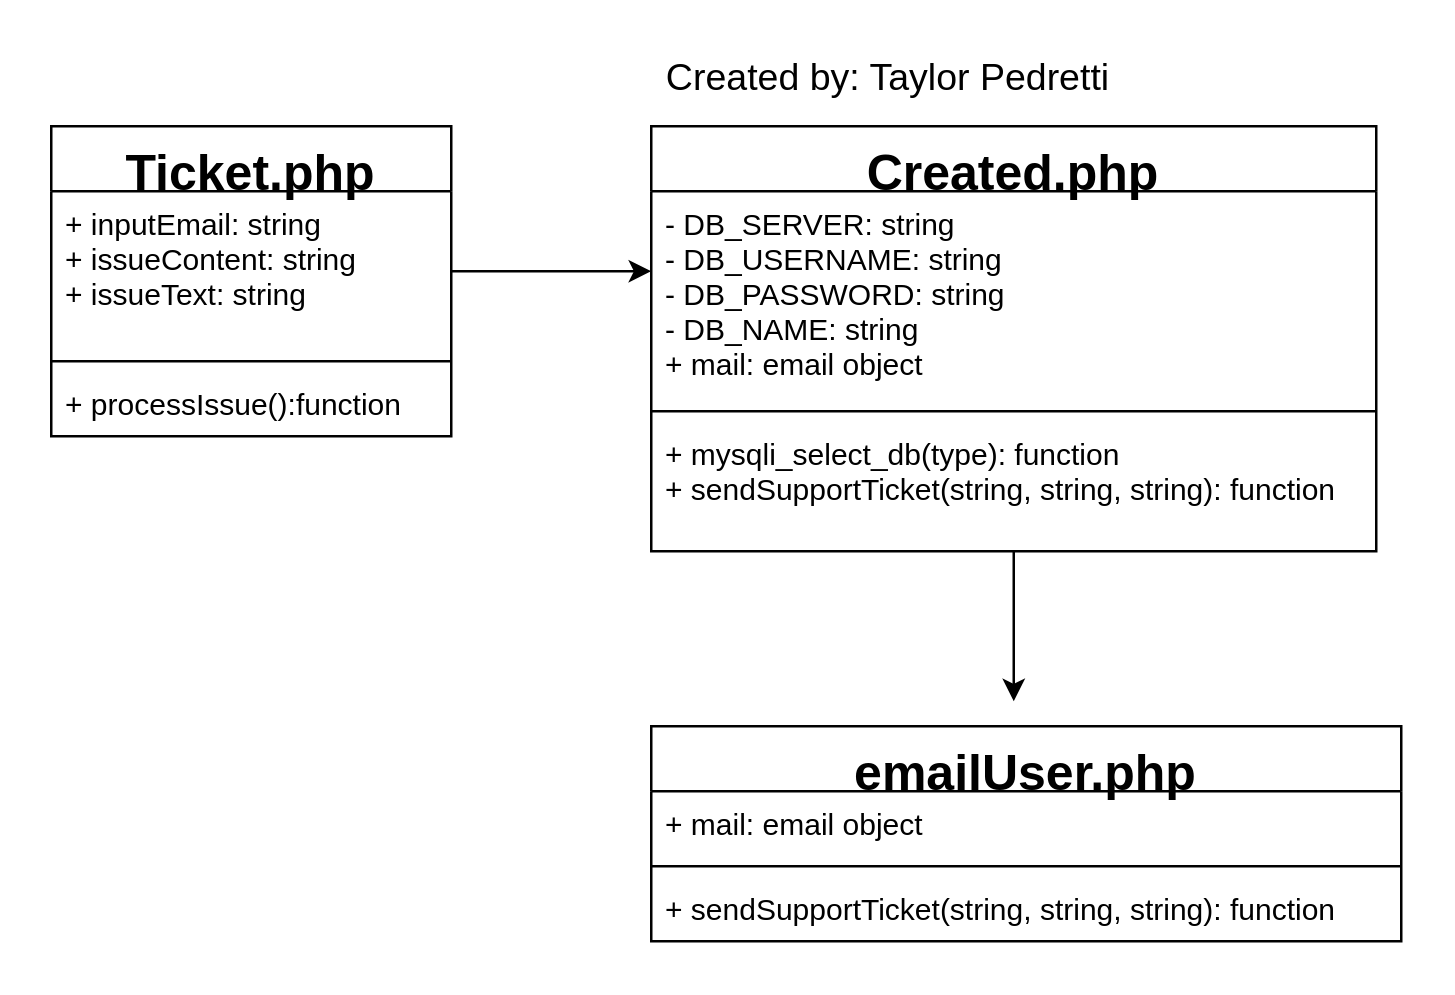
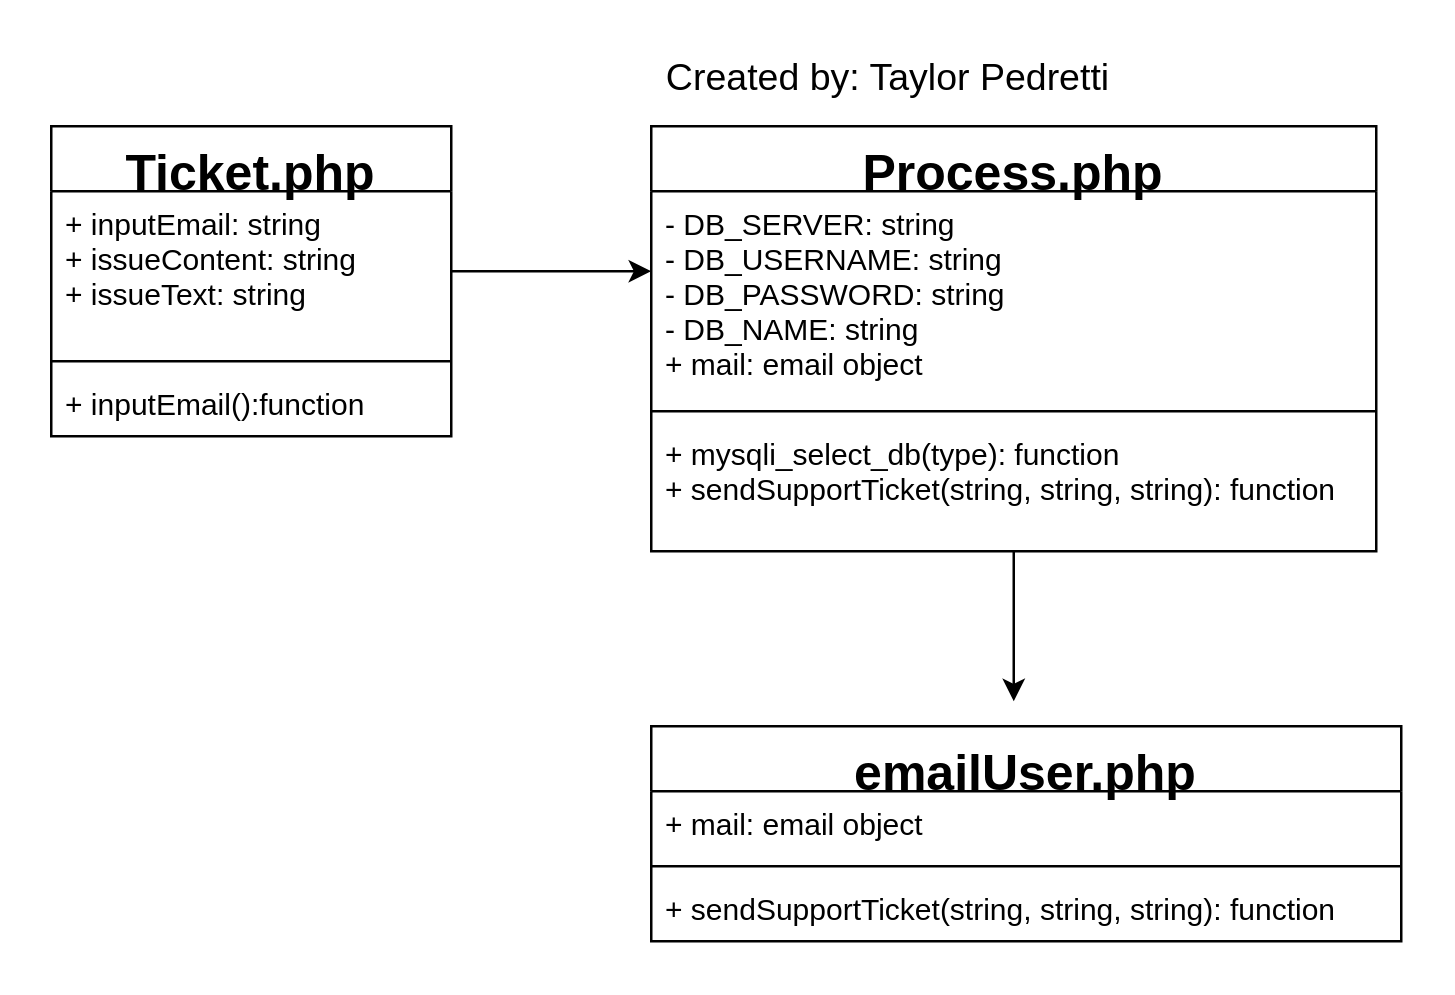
  <mxCell id="0" />
  <mxCell id="1" parent="0" />
  <mxCell id="2" value="Ticket.php" style="swimlane;fontStyle=1;align=center;verticalAlign=top;childLayout=stackLayout;horizontal=1;startSize=26;horizontalStack=0;resizeParent=1;resizeParentMax=0;resizeLast=0;collapsible=1;marginBottom=0;fontSize=20;" vertex="1" parent="1"><mxGeometry x="20" y="50" width="160" height="124" as="geometry"><mxRectangle x="80" y="120" width="150" height="30" as="alternateBounds" /></mxGeometry></mxCell>
  <mxCell id="3" value="+ inputEmail: string&#10;+ issueContent: string&#10;+ issueText: string" style="text;strokeColor=none;fillColor=none;align=left;verticalAlign=top;spacingLeft=4;spacingRight=4;overflow=hidden;rotatable=0;points=[[0,0.5],[1,0.5]];portConstraint=eastwest;" vertex="1" parent="2"><mxGeometry y="26" width="160" height="64" as="geometry" /></mxCell>
  <mxCell id="4" value="" style="line;strokeWidth=1;fillColor=none;align=left;verticalAlign=middle;spacingTop=-1;spacingLeft=3;spacingRight=3;rotatable=0;labelPosition=right;points=[];portConstraint=eastwest;" vertex="1" parent="2"><mxGeometry y="90" width="160" height="8" as="geometry" /></mxCell>
- <mxCell id="5" value="+ processIssue():function" style="text;strokeColor=none;fillColor=none;align=left;verticalAlign=top;spacingLeft=4;spacingRight=4;overflow=hidden;rotatable=0;points=[[0,0.5],[1,0.5]];portConstraint=eastwest;" vertex="1" parent="2"><mxGeometry y="98" width="160" height="26" as="geometry" /></mxCell>
+ <mxCell id="5" value="+ inputEmail():function" style="text;strokeColor=none;fillColor=none;align=left;verticalAlign=top;spacingLeft=4;spacingRight=4;overflow=hidden;rotatable=0;points=[[0,0.5],[1,0.5]];portConstraint=eastwest;" vertex="1" parent="2"><mxGeometry y="98" width="160" height="26" as="geometry" /></mxCell>
  <mxCell id="6" style="edgeStyle=orthogonalEdgeStyle;rounded=0;orthogonalLoop=1;jettySize=auto;html=1;fontSize=20;" edge="1" parent="1" source="7"><mxGeometry relative="1" as="geometry"><mxPoint x="405" y="280" as="targetPoint" /></mxGeometry></mxCell>
- <mxCell id="7" value="Created.php" style="swimlane;fontStyle=1;align=center;verticalAlign=top;childLayout=stackLayout;horizontal=1;startSize=26;horizontalStack=0;resizeParent=1;resizeParentMax=0;resizeLast=0;collapsible=1;marginBottom=0;fontSize=20;" vertex="1" parent="1"><mxGeometry x="260" y="50" width="290" height="170" as="geometry" /></mxCell>
+ <mxCell id="7" value="Process.php" style="swimlane;fontStyle=1;align=center;verticalAlign=top;childLayout=stackLayout;horizontal=1;startSize=26;horizontalStack=0;resizeParent=1;resizeParentMax=0;resizeLast=0;collapsible=1;marginBottom=0;fontSize=20;" vertex="1" parent="1"><mxGeometry x="260" y="50" width="290" height="170" as="geometry" /></mxCell>
  <mxCell id="8" value="- DB_SERVER: string&#10;- DB_USERNAME: string&#10;- DB_PASSWORD: string&#10;- DB_NAME: string&#10;+ mail: email object" style="text;strokeColor=none;fillColor=none;align=left;verticalAlign=top;spacingLeft=4;spacingRight=4;overflow=hidden;rotatable=0;points=[[0,0.5],[1,0.5]];portConstraint=eastwest;" vertex="1" parent="7"><mxGeometry y="26" width="290" height="84" as="geometry" /></mxCell>
  <mxCell id="9" value="" style="line;strokeWidth=1;fillColor=none;align=left;verticalAlign=middle;spacingTop=-1;spacingLeft=3;spacingRight=3;rotatable=0;labelPosition=right;points=[];portConstraint=eastwest;" vertex="1" parent="7"><mxGeometry y="110" width="290" height="8" as="geometry" /></mxCell>
  <mxCell id="10" value="+ mysqli_select_db(type): function&#10;+ sendSupportTicket(string, string, string): function" style="text;strokeColor=none;fillColor=none;align=left;verticalAlign=top;spacingLeft=4;spacingRight=4;overflow=hidden;rotatable=0;points=[[0,0.5],[1,0.5]];portConstraint=eastwest;" vertex="1" parent="7"><mxGeometry y="118" width="290" height="52" as="geometry" /></mxCell>
  <mxCell id="11" value="emailUser.php" style="swimlane;fontStyle=1;align=center;verticalAlign=top;childLayout=stackLayout;horizontal=1;startSize=26;horizontalStack=0;resizeParent=1;resizeParentMax=0;resizeLast=0;collapsible=1;marginBottom=0;fontSize=20;" vertex="1" parent="1"><mxGeometry x="260" y="290" width="300" height="86" as="geometry" /></mxCell>
  <mxCell id="12" value="+ mail: email object" style="text;strokeColor=none;fillColor=none;align=left;verticalAlign=top;spacingLeft=4;spacingRight=4;overflow=hidden;rotatable=0;points=[[0,0.5],[1,0.5]];portConstraint=eastwest;" vertex="1" parent="11"><mxGeometry y="26" width="300" height="26" as="geometry" /></mxCell>
  <mxCell id="13" value="" style="line;strokeWidth=1;fillColor=none;align=left;verticalAlign=middle;spacingTop=-1;spacingLeft=3;spacingRight=3;rotatable=0;labelPosition=right;points=[];portConstraint=eastwest;" vertex="1" parent="11"><mxGeometry y="52" width="300" height="8" as="geometry" /></mxCell>
  <mxCell id="14" value="+ sendSupportTicket(string, string, string): function" style="text;strokeColor=none;fillColor=none;align=left;verticalAlign=top;spacingLeft=4;spacingRight=4;overflow=hidden;rotatable=0;points=[[0,0.5],[1,0.5]];portConstraint=eastwest;" vertex="1" parent="11"><mxGeometry y="60" width="300" height="26" as="geometry" /></mxCell>
  <mxCell id="15" style="edgeStyle=orthogonalEdgeStyle;rounded=0;orthogonalLoop=1;jettySize=auto;html=1;entryX=0;entryY=0.381;entryDx=0;entryDy=0;entryPerimeter=0;fontSize=20;" edge="1" parent="1" source="3" target="8"><mxGeometry relative="1" as="geometry" /></mxCell>
  <mxCell id="16" value="Created by: Taylor Pedretti" style="text;html=1;strokeColor=none;fillColor=none;align=center;verticalAlign=middle;whiteSpace=wrap;rounded=0;fontSize=15;" vertex="1" parent="1"><mxGeometry x="200" y="20" width="310" height="20" as="geometry" /></mxCell>
